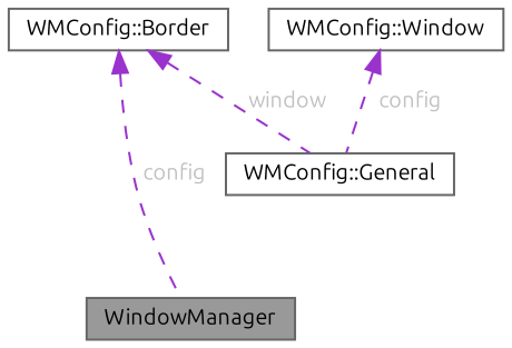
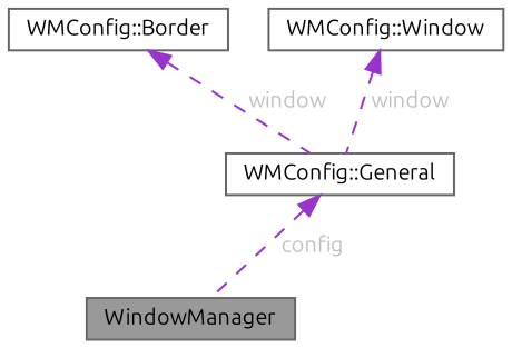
  digraph {
    fontname=Ubuntu
    node [color=gray40 fillcolor=white fontname=Ubuntu fontsize=10 shape=box style=filled]
    edge [color=darkorchid3 dir=back fontcolor=grey fontname=Ubuntu fontsize=10 labelfontname=Helvetica labelfontsize=10 style=dashed]
    n1 [fillcolor=grey60 fontcolor=black height=0.2 label=WindowManager width=0.4]
    n2 [height=0.2 label="WMConfig::General" width=0.4]
    n3 [height=0.2 label="WMConfig::Border" width=0.4]
    n4 [height=0.2 label="WMConfig::Window" width=0.4]
-   n3 -> n1 [label=" config"]
+   n2 -> n1 [label=" config"]
    n3 -> n2 [label=" window"]
-   n4 -> n2 [label=" config"]
+   n4 -> n2 [label=" window"]
  }
